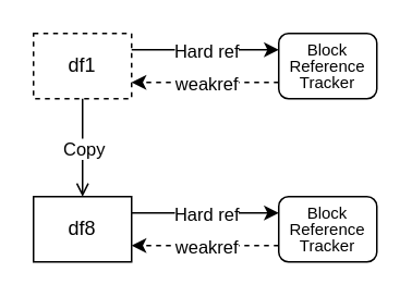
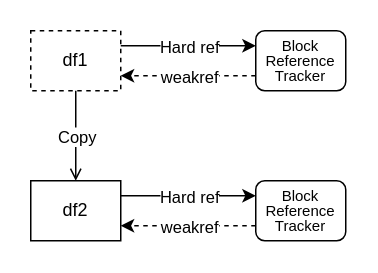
  <mxCell id="0" />
  <mxCell id="1" parent="0" />
  <mxCell id="2" value="df1" style="rounded=0;whiteSpace=wrap;html=1;dashed=1;" parent="1" vertex="1"><mxGeometry x="20" y="20" width="60" height="40" as="geometry" /></mxCell>
- <mxCell id="3" value="df8" style="rounded=0;whiteSpace=wrap;html=1;" parent="1" vertex="1"><mxGeometry x="20" y="120" width="60" height="40" as="geometry" /></mxCell>
+ <mxCell id="3" value="df2" style="rounded=0;whiteSpace=wrap;html=1;" parent="1" vertex="1"><mxGeometry x="20" y="120" width="60" height="40" as="geometry" /></mxCell>
  <mxCell id="4" value="" style="endArrow=open;html=1;rounded=0;exitX=0.5;exitY=1;exitDx=0;exitDy=0;entryX=0.5;entryY=0;entryDx=0;entryDy=0;" parent="1" source="2" target="3" edge="1"><mxGeometry relative="1" as="geometry"><mxPoint x="130" y="80" as="sourcePoint" /><mxPoint x="230" y="80" as="targetPoint" /></mxGeometry></mxCell>
  <mxCell id="5" value="Copy" style="edgeLabel;resizable=0;html=1;align=center;verticalAlign=middle;" parent="4" connectable="0" vertex="1"><mxGeometry relative="1" as="geometry" /></mxCell>
  <mxCell id="6" value="&lt;p style=&quot;line-height: 100%; font-size: 10px;&quot;&gt;&lt;font style=&quot;font-size: 10px;&quot;&gt;Block Reference Tracker&lt;/font&gt;&lt;/p&gt;" style="rounded=1;whiteSpace=wrap;html=1;" parent="1" vertex="1"><mxGeometry x="170" y="20" width="60" height="40" as="geometry" /></mxCell>
  <mxCell id="7" value="" style="endArrow=classic;html=1;rounded=0;exitX=1;exitY=0.25;exitDx=0;exitDy=0;entryX=0;entryY=0.25;entryDx=0;entryDy=0;" parent="1" source="2" target="6" edge="1"><mxGeometry relative="1" as="geometry"><mxPoint x="240" y="220" as="sourcePoint" /><mxPoint x="340" y="220" as="targetPoint" /></mxGeometry></mxCell>
  <mxCell id="8" value="&lt;div&gt;Hard ref&lt;/div&gt;" style="edgeLabel;resizable=0;html=1;align=center;verticalAlign=middle;" parent="7" connectable="0" vertex="1"><mxGeometry relative="1" as="geometry" /></mxCell>
  <mxCell id="9" value="" style="endArrow=classic;html=1;rounded=0;exitX=0;exitY=0.75;exitDx=0;exitDy=0;entryX=1;entryY=0.75;entryDx=0;entryDy=0;dashed=1;" parent="1" source="6" target="2" edge="1"><mxGeometry relative="1" as="geometry"><mxPoint x="240" y="220" as="sourcePoint" /><mxPoint x="340" y="220" as="targetPoint" /></mxGeometry></mxCell>
  <mxCell id="10" value="weakref" style="edgeLabel;resizable=0;html=1;align=center;verticalAlign=middle;" parent="9" connectable="0" vertex="1"><mxGeometry relative="1" as="geometry" /></mxCell>
  <mxCell id="11" value="&lt;p style=&quot;line-height: 100%; font-size: 10px;&quot;&gt;&lt;font style=&quot;font-size: 10px;&quot;&gt;Block Reference Tracker&lt;/font&gt;&lt;/p&gt;" style="rounded=1;whiteSpace=wrap;html=1;" parent="1" vertex="1"><mxGeometry x="170" y="120" width="60" height="40" as="geometry" /></mxCell>
  <mxCell id="12" value="" style="endArrow=classic;html=1;rounded=0;entryX=0;entryY=0.25;entryDx=0;entryDy=0;exitX=1;exitY=0.25;exitDx=0;exitDy=0;" parent="1" source="3" target="11" edge="1"><mxGeometry relative="1" as="geometry"><mxPoint x="110" y="100" as="sourcePoint" /><mxPoint x="340" y="320" as="targetPoint" /></mxGeometry></mxCell>
  <mxCell id="13" value="&lt;div&gt;Hard ref&lt;/div&gt;" style="edgeLabel;resizable=0;html=1;align=center;verticalAlign=middle;" parent="12" connectable="0" vertex="1"><mxGeometry relative="1" as="geometry" /></mxCell>
  <mxCell id="14" value="" style="endArrow=classic;html=1;rounded=0;exitX=0;exitY=0.75;exitDx=0;exitDy=0;dashed=1;entryX=1;entryY=0.75;entryDx=0;entryDy=0;" parent="1" source="11" target="3" edge="1"><mxGeometry relative="1" as="geometry"><mxPoint x="240" y="320" as="sourcePoint" /><mxPoint x="120" y="200" as="targetPoint" /></mxGeometry></mxCell>
  <mxCell id="15" value="weakref" style="edgeLabel;resizable=0;html=1;align=center;verticalAlign=middle;" parent="14" connectable="0" vertex="1"><mxGeometry relative="1" as="geometry" /></mxCell>
